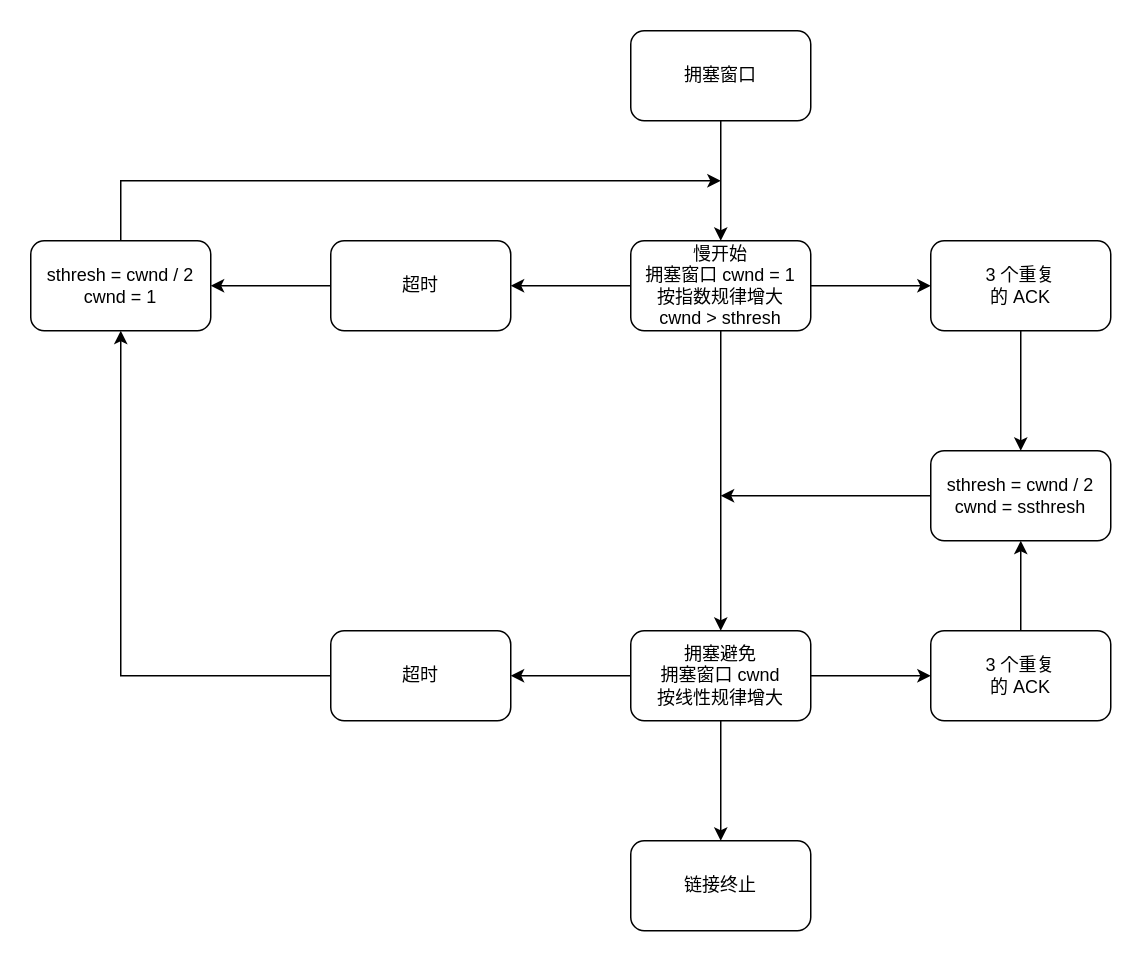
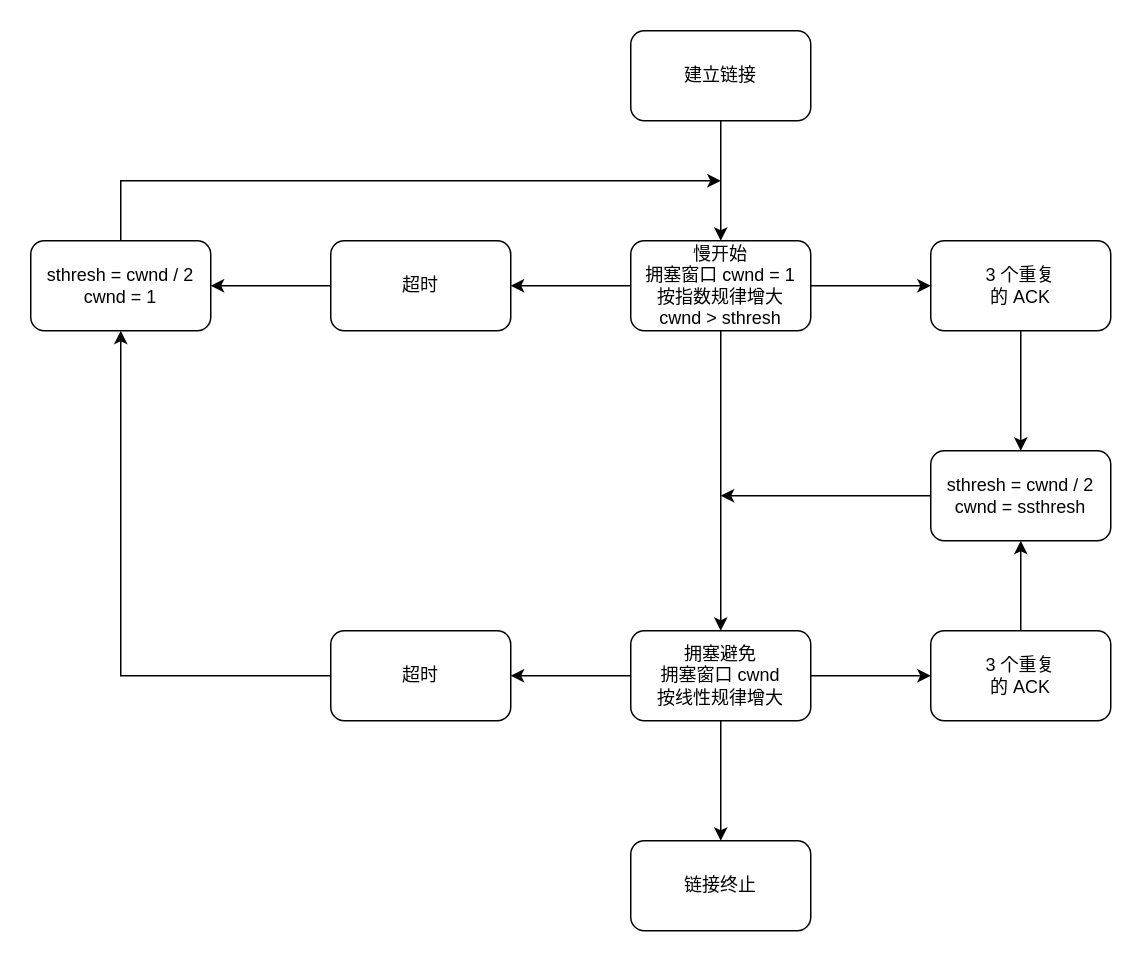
  <mxCell id="0" />
  <mxCell id="1" parent="0" />
  <mxCell id="2" value="" style="edgeStyle=orthogonalEdgeStyle;rounded=0;orthogonalLoop=1;jettySize=auto;html=1;" edge="1" parent="1" source="3" target="7"><mxGeometry relative="1" as="geometry" /></mxCell>
- <mxCell id="3" value="拥塞窗口" style="rounded=1;whiteSpace=wrap;html=1;" vertex="1" parent="1"><mxGeometry x="420" y="20" width="120" height="60" as="geometry" /></mxCell>
+ <mxCell id="3" value="建立链接" style="rounded=1;whiteSpace=wrap;html=1;" vertex="1" parent="1"><mxGeometry x="420" y="20" width="120" height="60" as="geometry" /></mxCell>
  <mxCell id="4" value="" style="edgeStyle=orthogonalEdgeStyle;rounded=0;orthogonalLoop=1;jettySize=auto;html=1;" edge="1" parent="1" source="7" target="9"><mxGeometry relative="1" as="geometry" /></mxCell>
  <mxCell id="5" value="" style="edgeStyle=orthogonalEdgeStyle;rounded=0;orthogonalLoop=1;jettySize=auto;html=1;" edge="1" parent="1" source="7" target="13"><mxGeometry relative="1" as="geometry" /></mxCell>
  <mxCell id="6" value="" style="edgeStyle=orthogonalEdgeStyle;rounded=0;orthogonalLoop=1;jettySize=auto;html=1;" edge="1" parent="1" source="7" target="19"><mxGeometry relative="1" as="geometry" /></mxCell>
  <mxCell id="7" value="慢开始&lt;br&gt;&lt;div&gt;&lt;span&gt;拥塞窗口 &lt;/span&gt;cwnd&amp;nbsp;=&amp;nbsp;1&lt;/div&gt;&lt;p style=&quot;margin-top: 0pt ; margin-bottom: 0pt ; direction: ltr ; unicode-bidi: embed ; vertical-align: baseline&quot;&gt;按指数规律增大&lt;/p&gt;&lt;p style=&quot;margin-top: 0pt ; margin-bottom: 0pt ; direction: ltr ; unicode-bidi: embed ; vertical-align: baseline&quot;&gt;cwnd &amp;gt; sthresh&lt;/p&gt;" style="whiteSpace=wrap;html=1;rounded=1;" vertex="1" parent="1"><mxGeometry x="420" y="160" width="120" height="60" as="geometry" /></mxCell>
  <mxCell id="8" value="" style="edgeStyle=orthogonalEdgeStyle;rounded=0;orthogonalLoop=1;jettySize=auto;html=1;" edge="1" parent="1" source="9" target="11"><mxGeometry relative="1" as="geometry" /></mxCell>
  <mxCell id="9" value="超时" style="whiteSpace=wrap;html=1;rounded=1;" vertex="1" parent="1"><mxGeometry x="220" y="160" width="120" height="60" as="geometry" /></mxCell>
  <mxCell id="10" style="edgeStyle=orthogonalEdgeStyle;rounded=0;orthogonalLoop=1;jettySize=auto;html=1;" edge="1" parent="1" source="11"><mxGeometry relative="1" as="geometry"><mxPoint x="480" y="120" as="targetPoint" /><Array as="points"><mxPoint x="80" y="120" /><mxPoint x="480" y="120" /></Array></mxGeometry></mxCell>
  <mxCell id="11" value="&lt;p style=&quot;margin-top: 0pt ; margin-bottom: 0pt ; direction: ltr ; unicode-bidi: embed ; vertical-align: baseline&quot;&gt;sthresh = cwnd / 2&lt;/p&gt;&lt;span&gt;cwnd&lt;/span&gt;&lt;span&gt; = 1&lt;/span&gt;" style="whiteSpace=wrap;html=1;rounded=1;" vertex="1" parent="1"><mxGeometry x="20" y="160" width="120" height="60" as="geometry" /></mxCell>
  <mxCell id="12" value="" style="edgeStyle=orthogonalEdgeStyle;rounded=0;orthogonalLoop=1;jettySize=auto;html=1;" edge="1" parent="1" source="13" target="15"><mxGeometry relative="1" as="geometry" /></mxCell>
  <mxCell id="13" value="&lt;p style=&quot;margin-top: 0pt ; margin-bottom: 0pt ; direction: ltr ; unicode-bidi: embed ; vertical-align: baseline&quot;&gt;3 个重复&lt;/p&gt;&lt;span&gt;的 ACK&lt;/span&gt;" style="whiteSpace=wrap;html=1;rounded=1;" vertex="1" parent="1"><mxGeometry x="620" y="160" width="120" height="60" as="geometry" /></mxCell>
  <mxCell id="14" style="edgeStyle=orthogonalEdgeStyle;rounded=0;orthogonalLoop=1;jettySize=auto;html=1;" edge="1" parent="1" source="15"><mxGeometry relative="1" as="geometry"><mxPoint x="480" y="330" as="targetPoint" /></mxGeometry></mxCell>
  <mxCell id="15" value="&lt;p style=&quot;margin-top: 0pt ; margin-bottom: 0pt ; direction: ltr ; unicode-bidi: embed ; vertical-align: baseline&quot;&gt;sthresh = cwnd / 2&lt;/p&gt;&lt;span&gt;cwnd = ssthresh&lt;/span&gt;" style="whiteSpace=wrap;html=1;rounded=1;" vertex="1" parent="1"><mxGeometry x="620" y="300" width="120" height="60" as="geometry" /></mxCell>
  <mxCell id="16" style="edgeStyle=orthogonalEdgeStyle;rounded=0;orthogonalLoop=1;jettySize=auto;html=1;" edge="1" parent="1" source="19" target="21"><mxGeometry relative="1" as="geometry" /></mxCell>
  <mxCell id="17" style="edgeStyle=orthogonalEdgeStyle;rounded=0;orthogonalLoop=1;jettySize=auto;html=1;" edge="1" parent="1" source="19" target="23"><mxGeometry relative="1" as="geometry" /></mxCell>
  <mxCell id="18" value="" style="edgeStyle=orthogonalEdgeStyle;rounded=0;orthogonalLoop=1;jettySize=auto;html=1;" edge="1" parent="1" source="19" target="24"><mxGeometry relative="1" as="geometry" /></mxCell>
  <mxCell id="19" value="&lt;p style=&quot;margin-top: 0pt ; margin-bottom: 0pt ; direction: ltr ; unicode-bidi: embed ; vertical-align: baseline&quot;&gt;拥塞避免&lt;/p&gt;&lt;p style=&quot;margin-top: 0pt ; margin-bottom: 0pt ; direction: ltr ; unicode-bidi: embed ; vertical-align: baseline&quot;&gt;拥塞窗口 cwnd&lt;/p&gt;&lt;p style=&quot;margin-top: 0pt ; margin-bottom: 0pt ; direction: ltr ; unicode-bidi: embed ; vertical-align: baseline&quot;&gt;按线性规律增大&lt;/p&gt;" style="whiteSpace=wrap;html=1;rounded=1;" vertex="1" parent="1"><mxGeometry x="420" y="420" width="120" height="60" as="geometry" /></mxCell>
  <mxCell id="20" style="edgeStyle=orthogonalEdgeStyle;rounded=0;orthogonalLoop=1;jettySize=auto;html=1;" edge="1" parent="1" source="21" target="15"><mxGeometry relative="1" as="geometry" /></mxCell>
  <mxCell id="21" value="&lt;p style=&quot;margin-top: 0pt ; margin-bottom: 0pt ; direction: ltr ; unicode-bidi: embed ; vertical-align: baseline&quot;&gt;3 个重复&lt;/p&gt;&lt;span&gt;的 ACK&lt;/span&gt;" style="whiteSpace=wrap;html=1;rounded=1;" vertex="1" parent="1"><mxGeometry x="620" y="420" width="120" height="60" as="geometry" /></mxCell>
  <mxCell id="22" style="edgeStyle=orthogonalEdgeStyle;rounded=0;orthogonalLoop=1;jettySize=auto;html=1;" edge="1" parent="1" source="23" target="11"><mxGeometry relative="1" as="geometry" /></mxCell>
  <mxCell id="23" value="超时" style="whiteSpace=wrap;html=1;rounded=1;" vertex="1" parent="1"><mxGeometry x="220" y="420" width="120" height="60" as="geometry" /></mxCell>
  <mxCell id="24" value="链接终止" style="whiteSpace=wrap;html=1;rounded=1;" vertex="1" parent="1"><mxGeometry x="420" y="560" width="120" height="60" as="geometry" /></mxCell>
